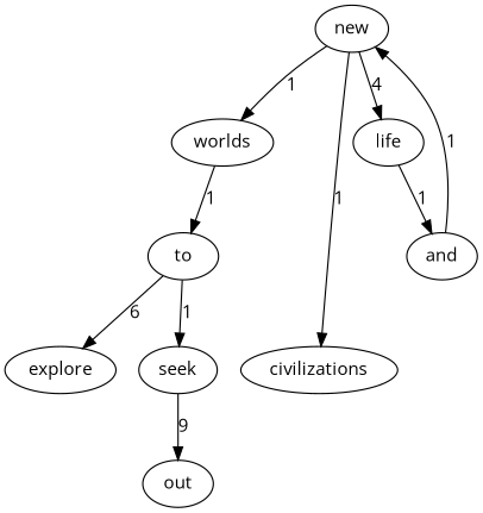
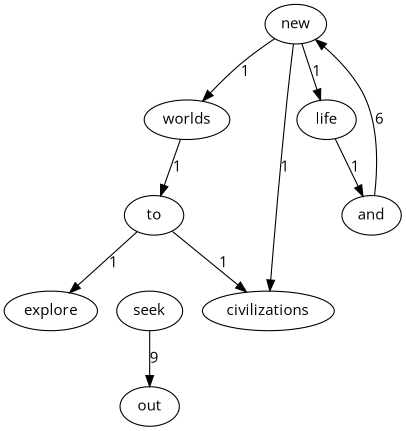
  digraph {
    fontname="Open Sans"
    node [fontname="Open Sans"]
    edge [color=black fontname="Open Sans"]
    to
    explore
    seek
    out
    new
    life
    worlds
    civilizations
    and
-   to -> explore [label=6]
-   to -> seek [label=1]
+   to -> explore [label=1]
+   to -> civilizations [label=1]
    seek -> out [label=9]
-   new -> life [label=4]
+   new -> life [label=1]
    new -> worlds [label=1]
    new -> civilizations [label=1]
    life -> and [label=1]
    worlds -> to [label=1]
-   and -> new [label=1]
+   and -> new [label=6]
  }
